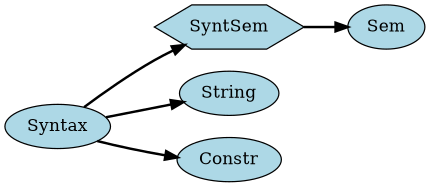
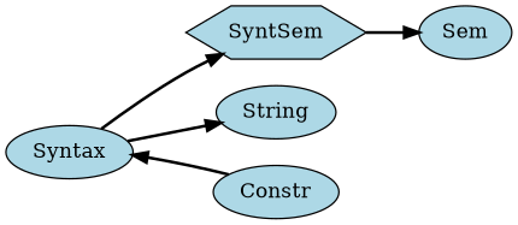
  strict digraph {
    rankdir=LR
    node [fillcolor=lightblue shape=ellipse style=filled]
    edge [style=bold]
    SyntSem [shape=hexagon]
    Sem
    Syntax
    String
    Constr
    SyntSem -> Sem
    Syntax -> SyntSem
    Syntax -> String
-   Syntax -> Constr
+   Constr -> Syntax
  }
